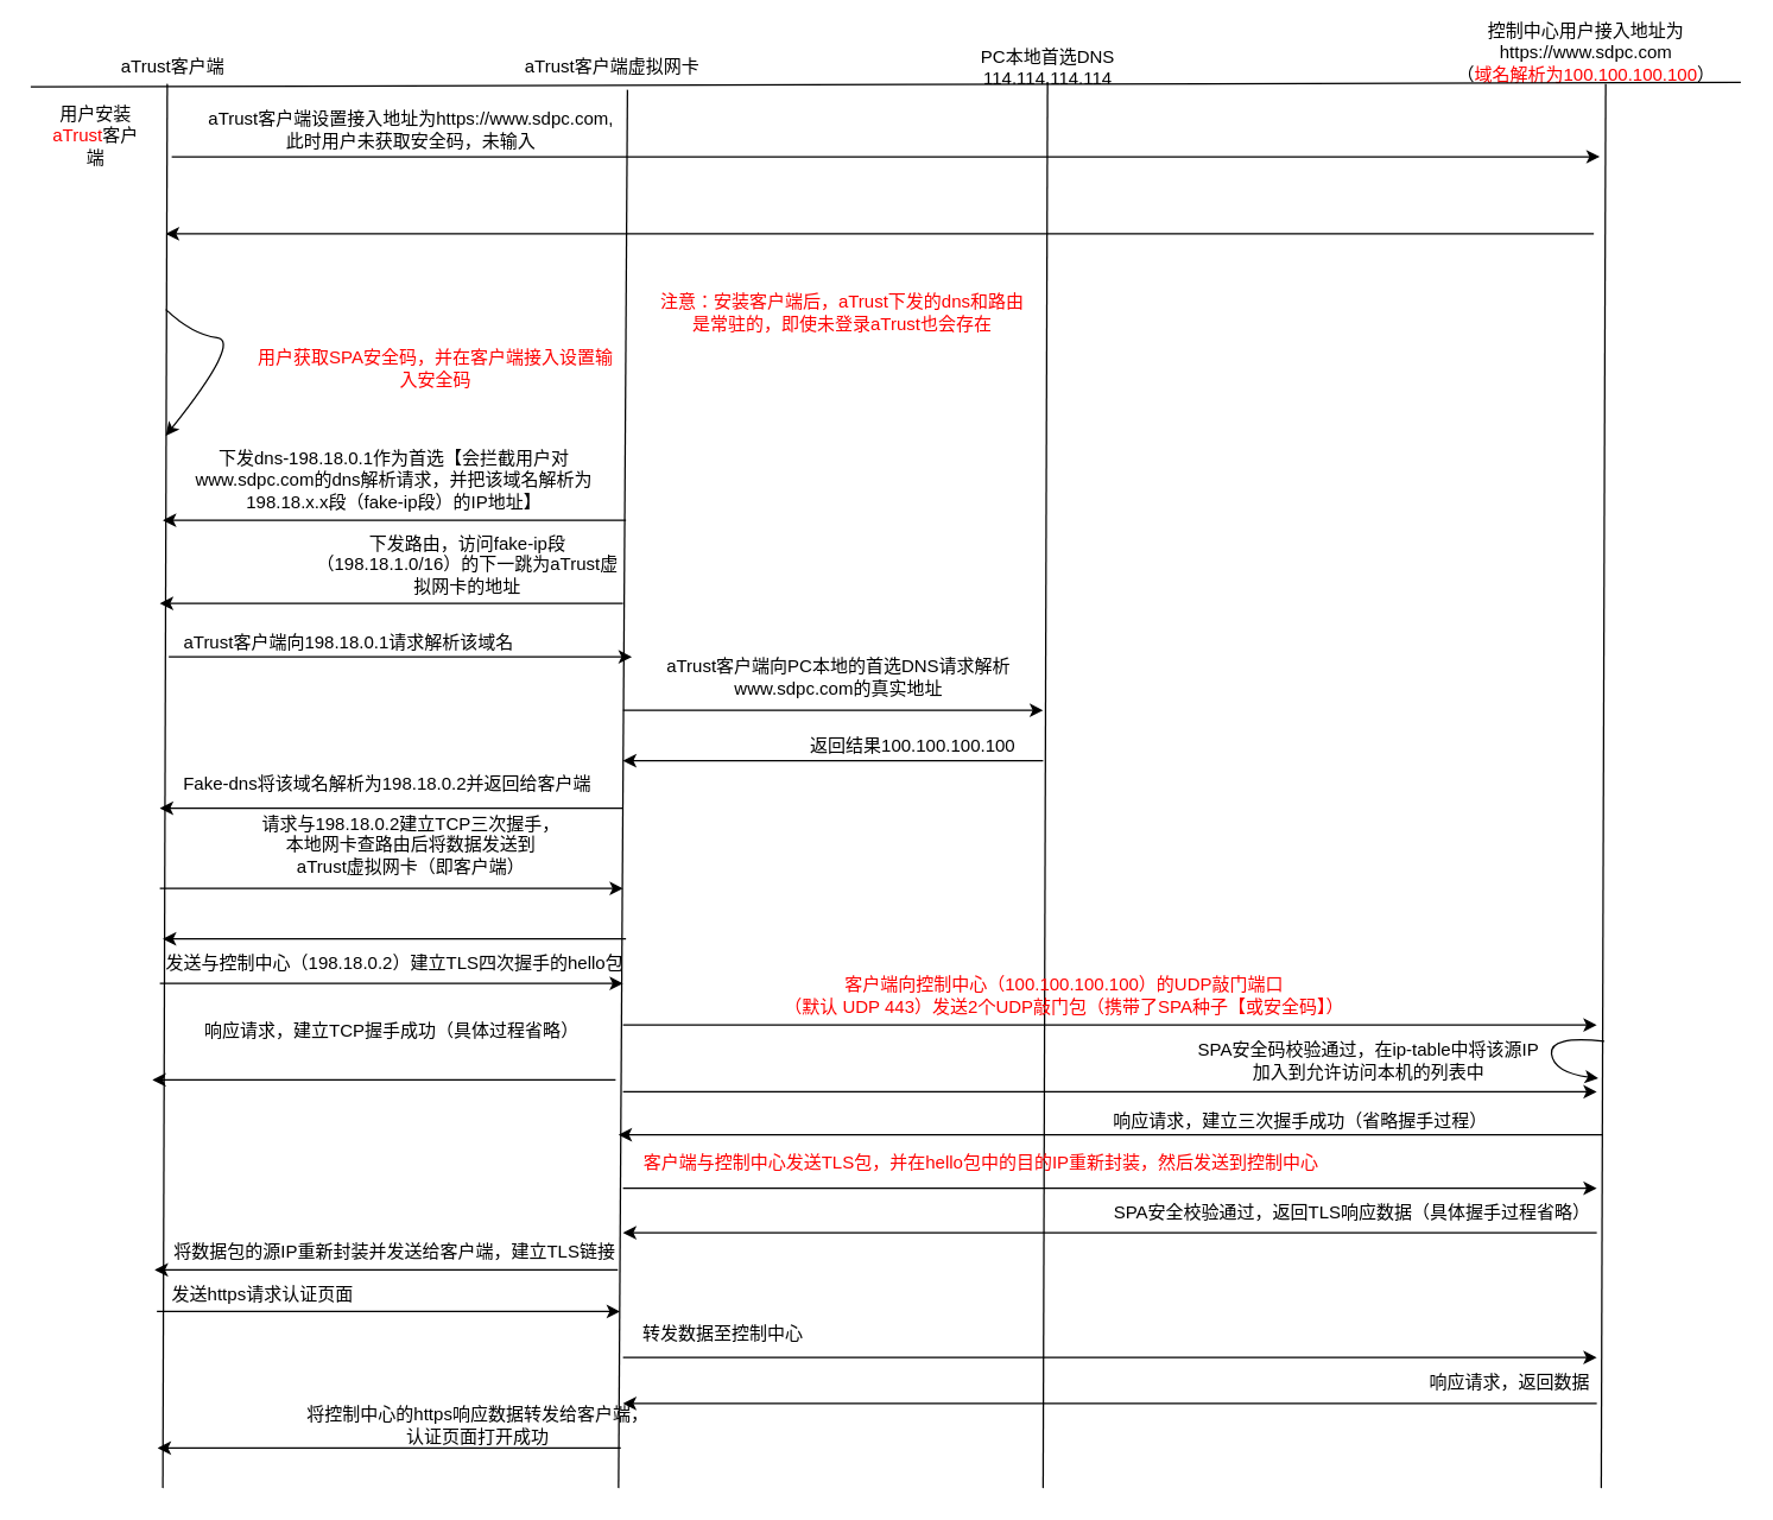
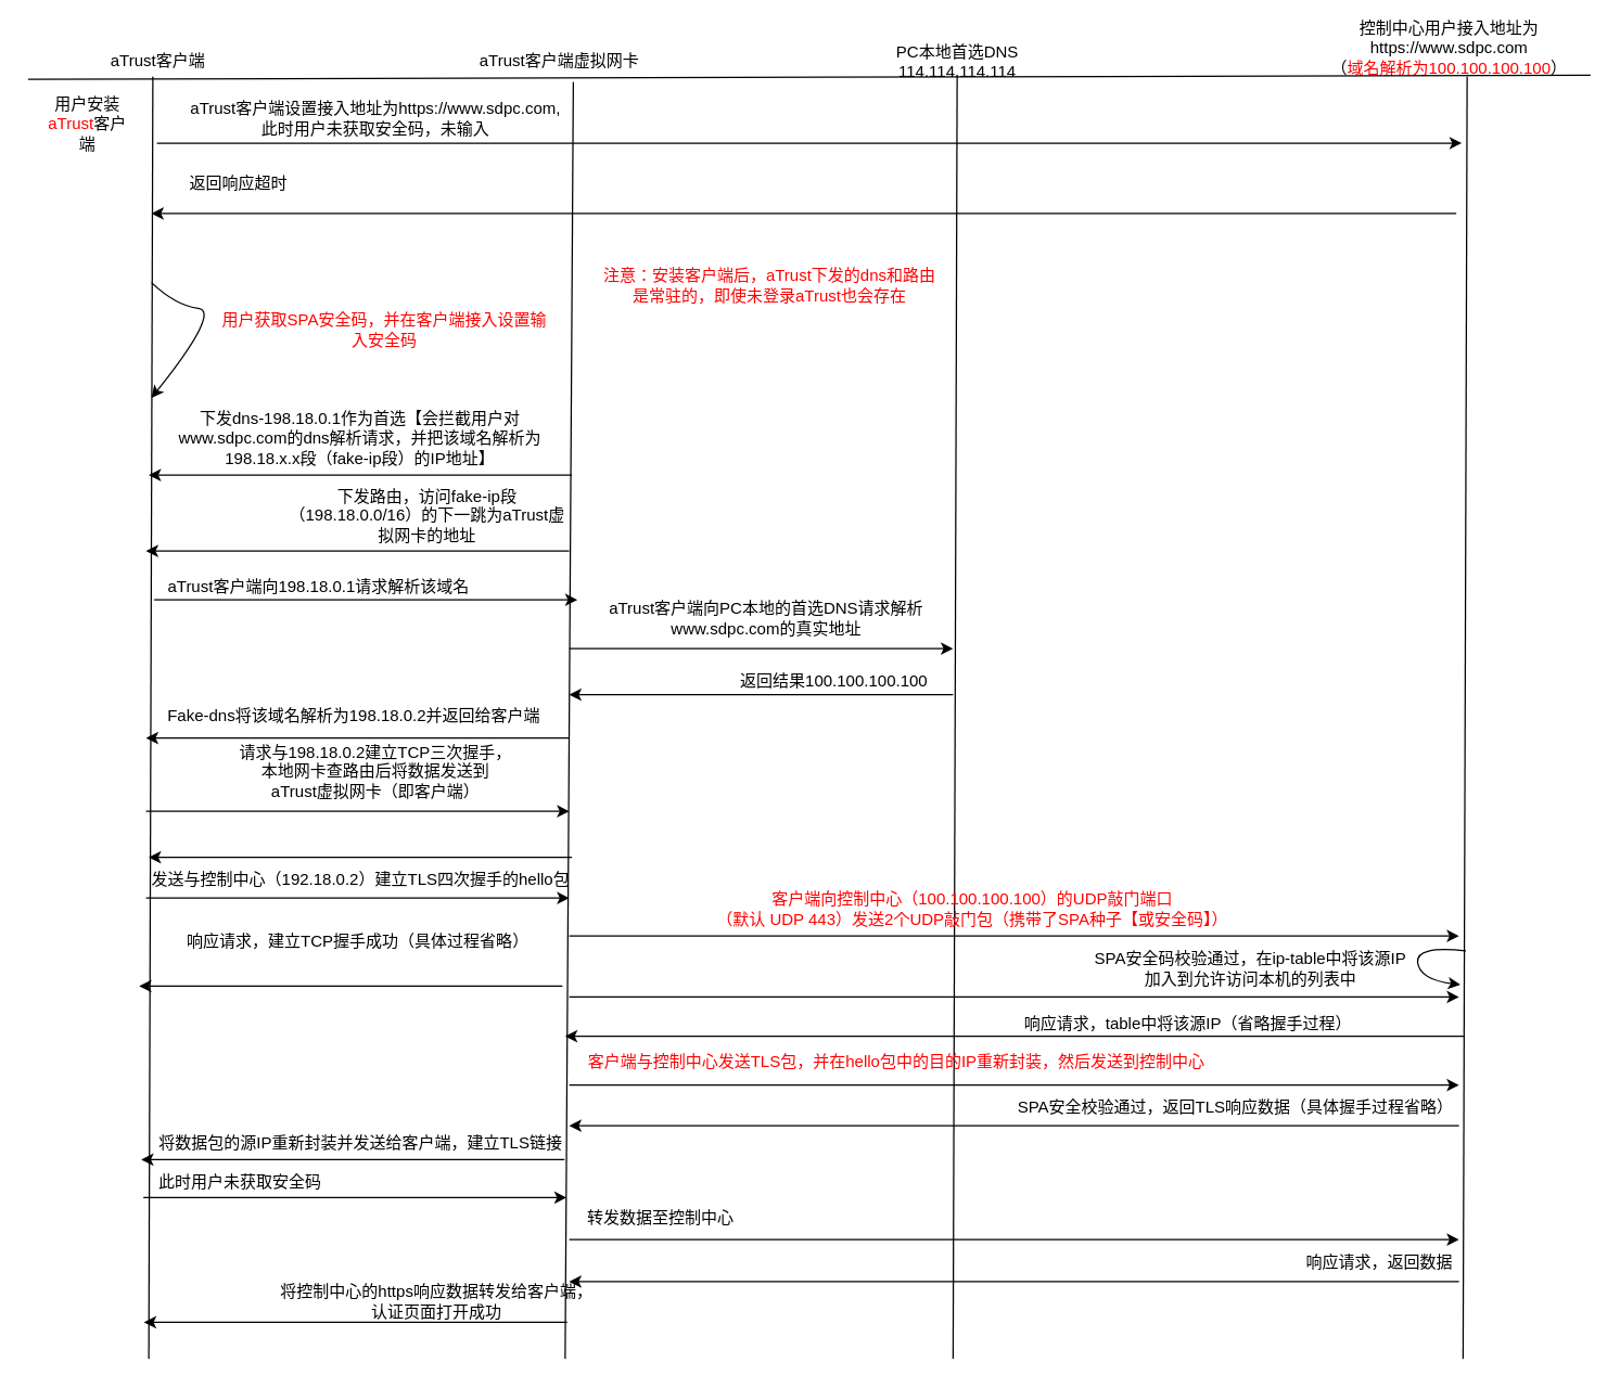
  <mxCell id="0" />
  <mxCell id="1" parent="0" />
  <mxCell id="2" value="aTrust客户端" style="text;html=1;align=center;verticalAlign=middle;whiteSpace=wrap;rounded=0;" vertex="1" parent="1"><mxGeometry x="75" y="30" width="82" height="30" as="geometry" /></mxCell>
  <mxCell id="3" value="aTrust客户端虚拟网卡" style="text;html=1;align=center;verticalAlign=middle;whiteSpace=wrap;rounded=0;" vertex="1" parent="1"><mxGeometry x="347" y="30" width="130" height="30" as="geometry" /></mxCell>
  <mxCell id="4" value="PC本地首选DNS&lt;br&gt;114.114.114.114" style="text;html=1;align=center;verticalAlign=middle;whiteSpace=wrap;rounded=0;" vertex="1" parent="1"><mxGeometry x="638" y="30" width="135" height="30" as="geometry" /></mxCell>
  <mxCell id="5" value="控制中心用户接入地址为&lt;br&gt;https://www.sdpc.com&lt;br&gt;（&lt;font style=&quot;color: light-dark(rgb(255, 0, 0), rgb(255, 0, 0));&quot;&gt;域名解析为100.100.100.100&lt;/font&gt;）" style="text;html=1;align=center;verticalAlign=middle;whiteSpace=wrap;rounded=0;" vertex="1" parent="1"><mxGeometry x="964" y="20" width="208" height="30" as="geometry" /></mxCell>
  <mxCell id="6" value="" style="endArrow=none;html=1;rounded=0;" edge="1" parent="1"><mxGeometry width="50" height="50" relative="1" as="geometry"><mxPoint x="20" y="58" as="sourcePoint" /><mxPoint x="1172" y="55" as="targetPoint" /></mxGeometry></mxCell>
  <mxCell id="7" value="" style="endArrow=none;html=1;rounded=0;" edge="1" parent="1"><mxGeometry width="50" height="50" relative="1" as="geometry"><mxPoint x="109" y="1002" as="sourcePoint" /><mxPoint x="112" y="56" as="targetPoint" /></mxGeometry></mxCell>
  <mxCell id="8" value="" style="endArrow=none;html=1;rounded=0;" edge="1" parent="1"><mxGeometry width="50" height="50" relative="1" as="geometry"><mxPoint x="416" y="1002" as="sourcePoint" /><mxPoint x="422" y="60" as="targetPoint" /></mxGeometry></mxCell>
  <mxCell id="9" value="" style="endArrow=none;html=1;rounded=0;" edge="1" parent="1"><mxGeometry width="50" height="50" relative="1" as="geometry"><mxPoint x="702" y="1002" as="sourcePoint" /><mxPoint x="705" y="55" as="targetPoint" /></mxGeometry></mxCell>
  <mxCell id="10" value="" style="endArrow=none;html=1;rounded=0;" edge="1" parent="1"><mxGeometry width="50" height="50" relative="1" as="geometry"><mxPoint x="1078" y="1002" as="sourcePoint" /><mxPoint x="1081" y="56" as="targetPoint" /></mxGeometry></mxCell>
  <mxCell id="11" value="用户安装&lt;font style=&quot;color: light-dark(rgb(255, 0, 0), rgb(255, 0, 0));&quot;&gt;aTrust&lt;/font&gt;客户端" style="text;html=1;align=center;verticalAlign=middle;whiteSpace=wrap;rounded=0;" vertex="1" parent="1"><mxGeometry x="34" y="76" width="60" height="30" as="geometry" /></mxCell>
  <mxCell id="12" value="" style="endArrow=classic;html=1;rounded=0;" edge="1" parent="1"><mxGeometry width="50" height="50" relative="1" as="geometry"><mxPoint x="115" y="105.13" as="sourcePoint" /><mxPoint x="1077" y="105.13" as="targetPoint" /></mxGeometry></mxCell>
  <mxCell id="13" value="aTrust客户端设置接入地址为https://www.sdpc.com,&lt;br&gt;此时用户未获取安全码，未输入" style="text;html=1;align=center;verticalAlign=middle;whiteSpace=wrap;rounded=0;" vertex="1" parent="1"><mxGeometry x="134" y="72" width="285" height="30" as="geometry" /></mxCell>
  <mxCell id="14" value="" style="endArrow=classic;html=1;rounded=0;" edge="1" parent="1"><mxGeometry width="50" height="50" relative="1" as="geometry"><mxPoint x="1073" y="157" as="sourcePoint" /><mxPoint x="111" y="157" as="targetPoint" /></mxGeometry></mxCell>
+ <mxCell id="15" value="返回响应超时" style="text;html=1;align=center;verticalAlign=middle;whiteSpace=wrap;rounded=0;" vertex="1" parent="1"><mxGeometry x="128" y="120" width="95" height="30" as="geometry" /></mxCell>
  <mxCell id="16" value="&lt;font style=&quot;color: light-dark(rgb(255, 0, 0), rgb(255, 0, 0));&quot;&gt;注意：安装客户端后，aTrust下发的dns和路由是常驻的，即使未登录aTrust也会存在&lt;/font&gt;" style="text;html=1;align=center;verticalAlign=middle;whiteSpace=wrap;rounded=0;" vertex="1" parent="1"><mxGeometry x="442" y="195" width="250" height="30" as="geometry" /></mxCell>
  <mxCell id="17" value="" style="curved=1;endArrow=classic;html=1;rounded=0;" edge="1" parent="1"><mxGeometry width="50" height="50" relative="1" as="geometry"><mxPoint x="111" y="208" as="sourcePoint" /><mxPoint x="111" y="293" as="targetPoint" /><Array as="points"><mxPoint x="129" y="225" /><mxPoint x="162" y="229" /></Array></mxGeometry></mxCell>
- <mxCell id="18" value="&lt;font style=&quot;color: light-dark(rgb(255, 0, 0), rgb(255, 0, 0));&quot;&gt;用户获取SPA安全码，并在客户端接入设置输入安全码&lt;/font&gt;" style="text;html=1;align=center;verticalAlign=middle;whiteSpace=wrap;rounded=0;" vertex="1" parent="1"><mxGeometry x="167" y="233" width="252" height="30" as="geometry" /></mxCell>
+ <mxCell id="18" value="&lt;font style=&quot;color: light-dark(rgb(255, 0, 0), rgb(255, 0, 0));&quot;&gt;用户获取SPA安全码，并在客户端接入设置输入安全码&lt;/font&gt;" style="text;html=1;align=center;verticalAlign=middle;whiteSpace=wrap;rounded=0;" vertex="1" parent="1"><mxGeometry x="157" y="228" width="252" height="30" as="geometry" /></mxCell>
  <mxCell id="19" value="" style="endArrow=classic;html=1;rounded=0;" edge="1" parent="1"><mxGeometry width="50" height="50" relative="1" as="geometry"><mxPoint x="421" y="350" as="sourcePoint" /><mxPoint x="109" y="350" as="targetPoint" /></mxGeometry></mxCell>
  <mxCell id="20" value="&lt;font&gt;下发dns-198.18.0.1作为首选【会拦截用户对www.sdpc.com的dns解析请求，并把该域名解析为198.18.x.x段（fake-ip段）的IP地址】&lt;/font&gt;" style="text;html=1;align=center;verticalAlign=middle;whiteSpace=wrap;rounded=0;" vertex="1" parent="1"><mxGeometry x="124" y="308" width="282" height="30" as="geometry" /></mxCell>
  <mxCell id="21" value="" style="endArrow=classic;html=1;rounded=0;" edge="1" parent="1"><mxGeometry width="50" height="50" relative="1" as="geometry"><mxPoint x="419" y="406" as="sourcePoint" /><mxPoint x="107" y="406" as="targetPoint" /></mxGeometry></mxCell>
- <mxCell id="22" value="下发路由，访问fake-ip段（198.18.1.0/16）的下一跳为aTrust虚拟网卡的地址" style="text;html=1;align=center;verticalAlign=middle;whiteSpace=wrap;rounded=0;" vertex="1" parent="1"><mxGeometry x="210" y="365" width="209" height="30" as="geometry" /></mxCell>
+ <mxCell id="22" value="下发路由，访问fake-ip段（198.18.0.0/16）的下一跳为aTrust虚拟网卡的地址" style="text;html=1;align=center;verticalAlign=middle;whiteSpace=wrap;rounded=0;" vertex="1" parent="1"><mxGeometry x="210" y="365" width="209" height="30" as="geometry" /></mxCell>
  <mxCell id="23" value="" style="endArrow=classic;html=1;rounded=0;" edge="1" parent="1"><mxGeometry width="50" height="50" relative="1" as="geometry"><mxPoint x="113" y="442" as="sourcePoint" /><mxPoint x="425" y="442" as="targetPoint" /></mxGeometry></mxCell>
  <mxCell id="24" value="aTrust客户端向198.18.0.1请求解析该域名" style="text;html=1;align=center;verticalAlign=middle;whiteSpace=wrap;rounded=0;" vertex="1" parent="1"><mxGeometry x="111" y="418" width="247" height="30" as="geometry" /></mxCell>
  <mxCell id="25" value="" style="endArrow=classic;html=1;rounded=0;" edge="1" parent="1"><mxGeometry width="50" height="50" relative="1" as="geometry"><mxPoint x="419" y="478" as="sourcePoint" /><mxPoint x="702" y="478" as="targetPoint" /></mxGeometry></mxCell>
  <mxCell id="26" value="aTrust客户端向PC本地的首选DNS请求解析www.sdpc.com的真实地址" style="text;html=1;align=center;verticalAlign=middle;whiteSpace=wrap;rounded=0;" vertex="1" parent="1"><mxGeometry x="428" y="441" width="273" height="30" as="geometry" /></mxCell>
  <mxCell id="27" value="" style="endArrow=classic;html=1;rounded=0;" edge="1" parent="1"><mxGeometry width="50" height="50" relative="1" as="geometry"><mxPoint x="702" y="512" as="sourcePoint" /><mxPoint x="419" y="512" as="targetPoint" /></mxGeometry></mxCell>
  <mxCell id="28" value="返回结果100.100.100.100" style="text;html=1;align=center;verticalAlign=middle;resizable=0;points=[];autosize=1;strokeColor=none;fillColor=none;" vertex="1" parent="1"><mxGeometry x="536" y="489" width="156" height="26" as="geometry" /></mxCell>
  <mxCell id="29" value="" style="endArrow=classic;html=1;rounded=0;" edge="1" parent="1"><mxGeometry width="50" height="50" relative="1" as="geometry"><mxPoint x="419" y="544" as="sourcePoint" /><mxPoint x="107" y="544" as="targetPoint" /></mxGeometry></mxCell>
  <mxCell id="30" value="Fake-dns将该域名解析&lt;span style=&quot;background-color: transparent; color: light-dark(rgb(0, 0, 0), rgb(255, 255, 255));&quot;&gt;为198.18.0.2并返回给客户端&lt;/span&gt;" style="text;html=1;align=center;verticalAlign=middle;resizable=0;points=[];autosize=1;strokeColor=none;fillColor=none;" vertex="1" parent="1"><mxGeometry x="113" y="515" width="293" height="26" as="geometry" /></mxCell>
  <mxCell id="31" value="" style="endArrow=classic;html=1;rounded=0;" edge="1" parent="1"><mxGeometry width="50" height="50" relative="1" as="geometry"><mxPoint x="107" y="598" as="sourcePoint" /><mxPoint x="419" y="598" as="targetPoint" /></mxGeometry></mxCell>
  <mxCell id="32" value="&lt;span style=&quot;text-wrap-mode: nowrap;&quot;&gt;请求与198.18.0.2建立TCP三次握手，&lt;/span&gt;&lt;div&gt;&lt;span style=&quot;text-wrap-mode: nowrap;&quot;&gt;本地网卡查路由后将数据发送到&lt;/span&gt;&lt;div&gt;&lt;span style=&quot;text-wrap-mode: nowrap;&quot;&gt;aTrust虚拟网卡（即客户端&lt;/span&gt;&lt;span style=&quot;color: light-dark(rgb(0, 0, 0), rgb(255, 255, 255)); text-wrap-mode: nowrap; background-color: transparent;&quot;&gt;）&lt;/span&gt;&lt;/div&gt;&lt;div&gt;&lt;span style=&quot;color: light-dark(rgb(0, 0, 0), rgb(255, 255, 255)); text-wrap-mode: nowrap; background-color: transparent;&quot;&gt;&lt;br&gt;&lt;/span&gt;&lt;/div&gt;&lt;/div&gt;" style="text;html=1;align=center;verticalAlign=middle;whiteSpace=wrap;rounded=0;" vertex="1" parent="1"><mxGeometry x="172" y="561" width="209" height="30" as="geometry" /></mxCell>
  <mxCell id="33" value="" style="endArrow=classic;html=1;rounded=0;" edge="1" parent="1"><mxGeometry width="50" height="50" relative="1" as="geometry"><mxPoint x="421" y="632" as="sourcePoint" /><mxPoint x="109" y="632" as="targetPoint" /></mxGeometry></mxCell>
  <mxCell id="34" value="响应请求，建立TCP握手成功（具体过程省略&lt;span style=&quot;background-color: transparent; color: light-dark(rgb(0, 0, 0), rgb(255, 255, 255));&quot;&gt;）&lt;/span&gt;" style="text;html=1;align=center;verticalAlign=middle;resizable=0;points=[];autosize=1;strokeColor=none;fillColor=none;" vertex="1" parent="1"><mxGeometry x="128" y="681" width="270" height="26" as="geometry" /></mxCell>
  <mxCell id="35" value="" style="endArrow=classic;html=1;rounded=0;" edge="1" parent="1"><mxGeometry width="50" height="50" relative="1" as="geometry"><mxPoint x="107" y="662" as="sourcePoint" /><mxPoint x="419" y="662" as="targetPoint" /></mxGeometry></mxCell>
- <mxCell id="36" value="发送与控制中心（198.18.0.2）建立TLS四次握手的hello包" style="text;html=1;align=center;verticalAlign=middle;resizable=0;points=[];autosize=1;strokeColor=none;fillColor=none;" vertex="1" parent="1"><mxGeometry x="102" y="636" width="326" height="26" as="geometry" /></mxCell>
+ <mxCell id="36" value="发送与控制中心（192.18.0.2）建立TLS四次握手的hello包" style="text;html=1;align=center;verticalAlign=middle;resizable=0;points=[];autosize=1;strokeColor=none;fillColor=none;" vertex="1" parent="1"><mxGeometry x="102" y="636" width="326" height="26" as="geometry" /></mxCell>
  <mxCell id="37" value="" style="endArrow=classic;html=1;rounded=0;" edge="1" parent="1"><mxGeometry width="50" height="50" relative="1" as="geometry"><mxPoint x="419" y="690" as="sourcePoint" /><mxPoint x="1075" y="690" as="targetPoint" /></mxGeometry></mxCell>
  <mxCell id="38" value="&lt;font style=&quot;color: light-dark(rgb(255, 0, 0), rgb(255, 0, 0));&quot;&gt;客户端向控制中心（100.100.100.100）的UDP敲门端口&lt;/font&gt;&lt;div&gt;&lt;font style=&quot;color: light-dark(rgb(255, 0, 0), rgb(255, 0, 0));&quot;&gt;（默认 UDP 443）发送2个UDP敲门包（携带了SPA种子【或安全码】）&lt;/font&gt;&lt;/div&gt;" style="text;html=1;align=center;verticalAlign=middle;resizable=0;points=[];autosize=1;strokeColor=none;fillColor=none;" vertex="1" parent="1"><mxGeometry x="515" y="649" width="401" height="41" as="geometry" /></mxCell>
  <mxCell id="39" value="" style="endArrow=classic;html=1;rounded=0;" edge="1" parent="1"><mxGeometry width="50" height="50" relative="1" as="geometry"><mxPoint x="419" y="735" as="sourcePoint" /><mxPoint x="1075" y="735" as="targetPoint" /></mxGeometry></mxCell>
  <mxCell id="40" value="" style="curved=1;endArrow=classic;html=1;rounded=0;" edge="1" parent="1"><mxGeometry width="50" height="50" relative="1" as="geometry"><mxPoint x="1080" y="701" as="sourcePoint" /><mxPoint x="1076" y="726" as="targetPoint" /><Array as="points"><mxPoint x="1043" y="697" /><mxPoint x="1046" y="722" /></Array></mxGeometry></mxCell>
  <mxCell id="41" value="SPA安全码校验通过，在ip-table中将该源IP&lt;div&gt;加入到允许访问本机的列表中&lt;/div&gt;" style="text;html=1;align=center;verticalAlign=middle;resizable=0;points=[];autosize=1;strokeColor=none;fillColor=none;" vertex="1" parent="1"><mxGeometry x="797" y="693" width="248" height="41" as="geometry" /></mxCell>
  <mxCell id="42" value="" style="endArrow=classic;html=1;rounded=0;" edge="1" parent="1"><mxGeometry width="50" height="50" relative="1" as="geometry"><mxPoint x="1079" y="764" as="sourcePoint" /><mxPoint x="416" y="764" as="targetPoint" /></mxGeometry></mxCell>
- <mxCell id="43" value="响应请求，建立三次握手成功（省略握手过程）" style="text;html=1;align=center;verticalAlign=middle;resizable=0;points=[];autosize=1;strokeColor=none;fillColor=none;" vertex="1" parent="1"><mxGeometry x="740" y="742" width="270" height="26" as="geometry" /></mxCell>
+ <mxCell id="43" value="响应请求，table中将该源IP（省略握手过程）" style="text;html=1;align=center;verticalAlign=middle;resizable=0;points=[];autosize=1;strokeColor=none;fillColor=none;" vertex="1" parent="1"><mxGeometry x="740" y="742" width="270" height="26" as="geometry" /></mxCell>
  <mxCell id="44" value="" style="endArrow=classic;html=1;rounded=0;" edge="1" parent="1"><mxGeometry width="50" height="50" relative="1" as="geometry"><mxPoint x="419" y="800" as="sourcePoint" /><mxPoint x="1075" y="800" as="targetPoint" /></mxGeometry></mxCell>
  <mxCell id="45" value="&lt;font style=&quot;color: rgb(255, 0, 0);&quot;&gt;客户端与控制中心发送TLS包，并在hello包中的目的IP重新封装，然后发送到控制中心&lt;/font&gt;" style="text;html=1;align=center;verticalAlign=middle;resizable=0;points=[];autosize=1;strokeColor=none;fillColor=none;" vertex="1" parent="1"><mxGeometry x="423" y="770" width="473" height="26" as="geometry" /></mxCell>
  <mxCell id="46" value="" style="endArrow=classic;html=1;rounded=0;" edge="1" parent="1"><mxGeometry width="50" height="50" relative="1" as="geometry"><mxPoint x="1075" y="830" as="sourcePoint" /><mxPoint x="419" y="830" as="targetPoint" /></mxGeometry></mxCell>
  <mxCell id="47" value="SPA安全校验通过，返回TLS响应数据（具体握手过程省略）" style="text;html=1;align=center;verticalAlign=middle;resizable=0;points=[];autosize=1;strokeColor=none;fillColor=none;" vertex="1" parent="1"><mxGeometry x="740" y="804" width="339" height="26" as="geometry" /></mxCell>
  <mxCell id="48" value="" style="endArrow=classic;html=1;rounded=0;" edge="1" parent="1"><mxGeometry width="50" height="50" relative="1" as="geometry"><mxPoint x="414" y="727" as="sourcePoint" /><mxPoint x="102" y="727" as="targetPoint" /></mxGeometry></mxCell>
  <mxCell id="49" value="" style="endArrow=classic;html=1;rounded=0;" edge="1" parent="1"><mxGeometry width="50" height="50" relative="1" as="geometry"><mxPoint x="415.5" y="855" as="sourcePoint" /><mxPoint x="103.5" y="855" as="targetPoint" /></mxGeometry></mxCell>
  <mxCell id="50" value="将数据包的源IP重新封装并发送给客户端，建立TLS链接" style="text;html=1;align=center;verticalAlign=middle;resizable=0;points=[];autosize=1;strokeColor=none;fillColor=none;" vertex="1" parent="1"><mxGeometry x="107.5" y="830" width="315" height="26" as="geometry" /></mxCell>
  <mxCell id="51" value="" style="endArrow=classic;html=1;rounded=0;" edge="1" parent="1"><mxGeometry width="50" height="50" relative="1" as="geometry"><mxPoint x="105" y="883" as="sourcePoint" /><mxPoint x="417" y="883" as="targetPoint" /></mxGeometry></mxCell>
- <mxCell id="52" value="发送https请求认证页面" style="text;html=1;align=center;verticalAlign=middle;resizable=0;points=[];autosize=1;strokeColor=none;fillColor=none;" vertex="1" parent="1"><mxGeometry x="105.5" y="859" width="140" height="26" as="geometry" /></mxCell>
+ <mxCell id="52" value="此时用户未获取安全码" style="text;html=1;align=center;verticalAlign=middle;resizable=0;points=[];autosize=1;strokeColor=none;fillColor=none;" vertex="1" parent="1"><mxGeometry x="105.5" y="859" width="140" height="26" as="geometry" /></mxCell>
  <mxCell id="53" value="" style="endArrow=classic;html=1;rounded=0;" edge="1" parent="1"><mxGeometry width="50" height="50" relative="1" as="geometry"><mxPoint x="419" y="914" as="sourcePoint" /><mxPoint x="1075" y="914" as="targetPoint" /></mxGeometry></mxCell>
  <mxCell id="54" value="转发数据至控制中心" style="text;html=1;align=center;verticalAlign=middle;resizable=0;points=[];autosize=1;strokeColor=none;fillColor=none;" vertex="1" parent="1"><mxGeometry x="422.5" y="885" width="126" height="26" as="geometry" /></mxCell>
  <mxCell id="55" value="" style="endArrow=classic;html=1;rounded=0;" edge="1" parent="1"><mxGeometry width="50" height="50" relative="1" as="geometry"><mxPoint x="1075" y="945" as="sourcePoint" /><mxPoint x="419" y="945" as="targetPoint" /></mxGeometry></mxCell>
  <mxCell id="56" value="响应请求，返回数据" style="text;html=1;align=center;verticalAlign=middle;resizable=0;points=[];autosize=1;strokeColor=none;fillColor=none;" vertex="1" parent="1"><mxGeometry x="953" y="918" width="126" height="26" as="geometry" /></mxCell>
  <mxCell id="57" value="" style="endArrow=classic;html=1;rounded=0;" edge="1" parent="1"><mxGeometry width="50" height="50" relative="1" as="geometry"><mxPoint x="417.5" y="975" as="sourcePoint" /><mxPoint x="105.5" y="975" as="targetPoint" /></mxGeometry></mxCell>
  <mxCell id="58" value="将控制中心的https响应数据转发给客户端，&lt;div&gt;认证页面打开成功&lt;/div&gt;" style="text;html=1;align=center;verticalAlign=middle;resizable=0;points=[];autosize=1;strokeColor=none;fillColor=none;" vertex="1" parent="1"><mxGeometry x="197" y="939" width="248" height="41" as="geometry" /></mxCell>
